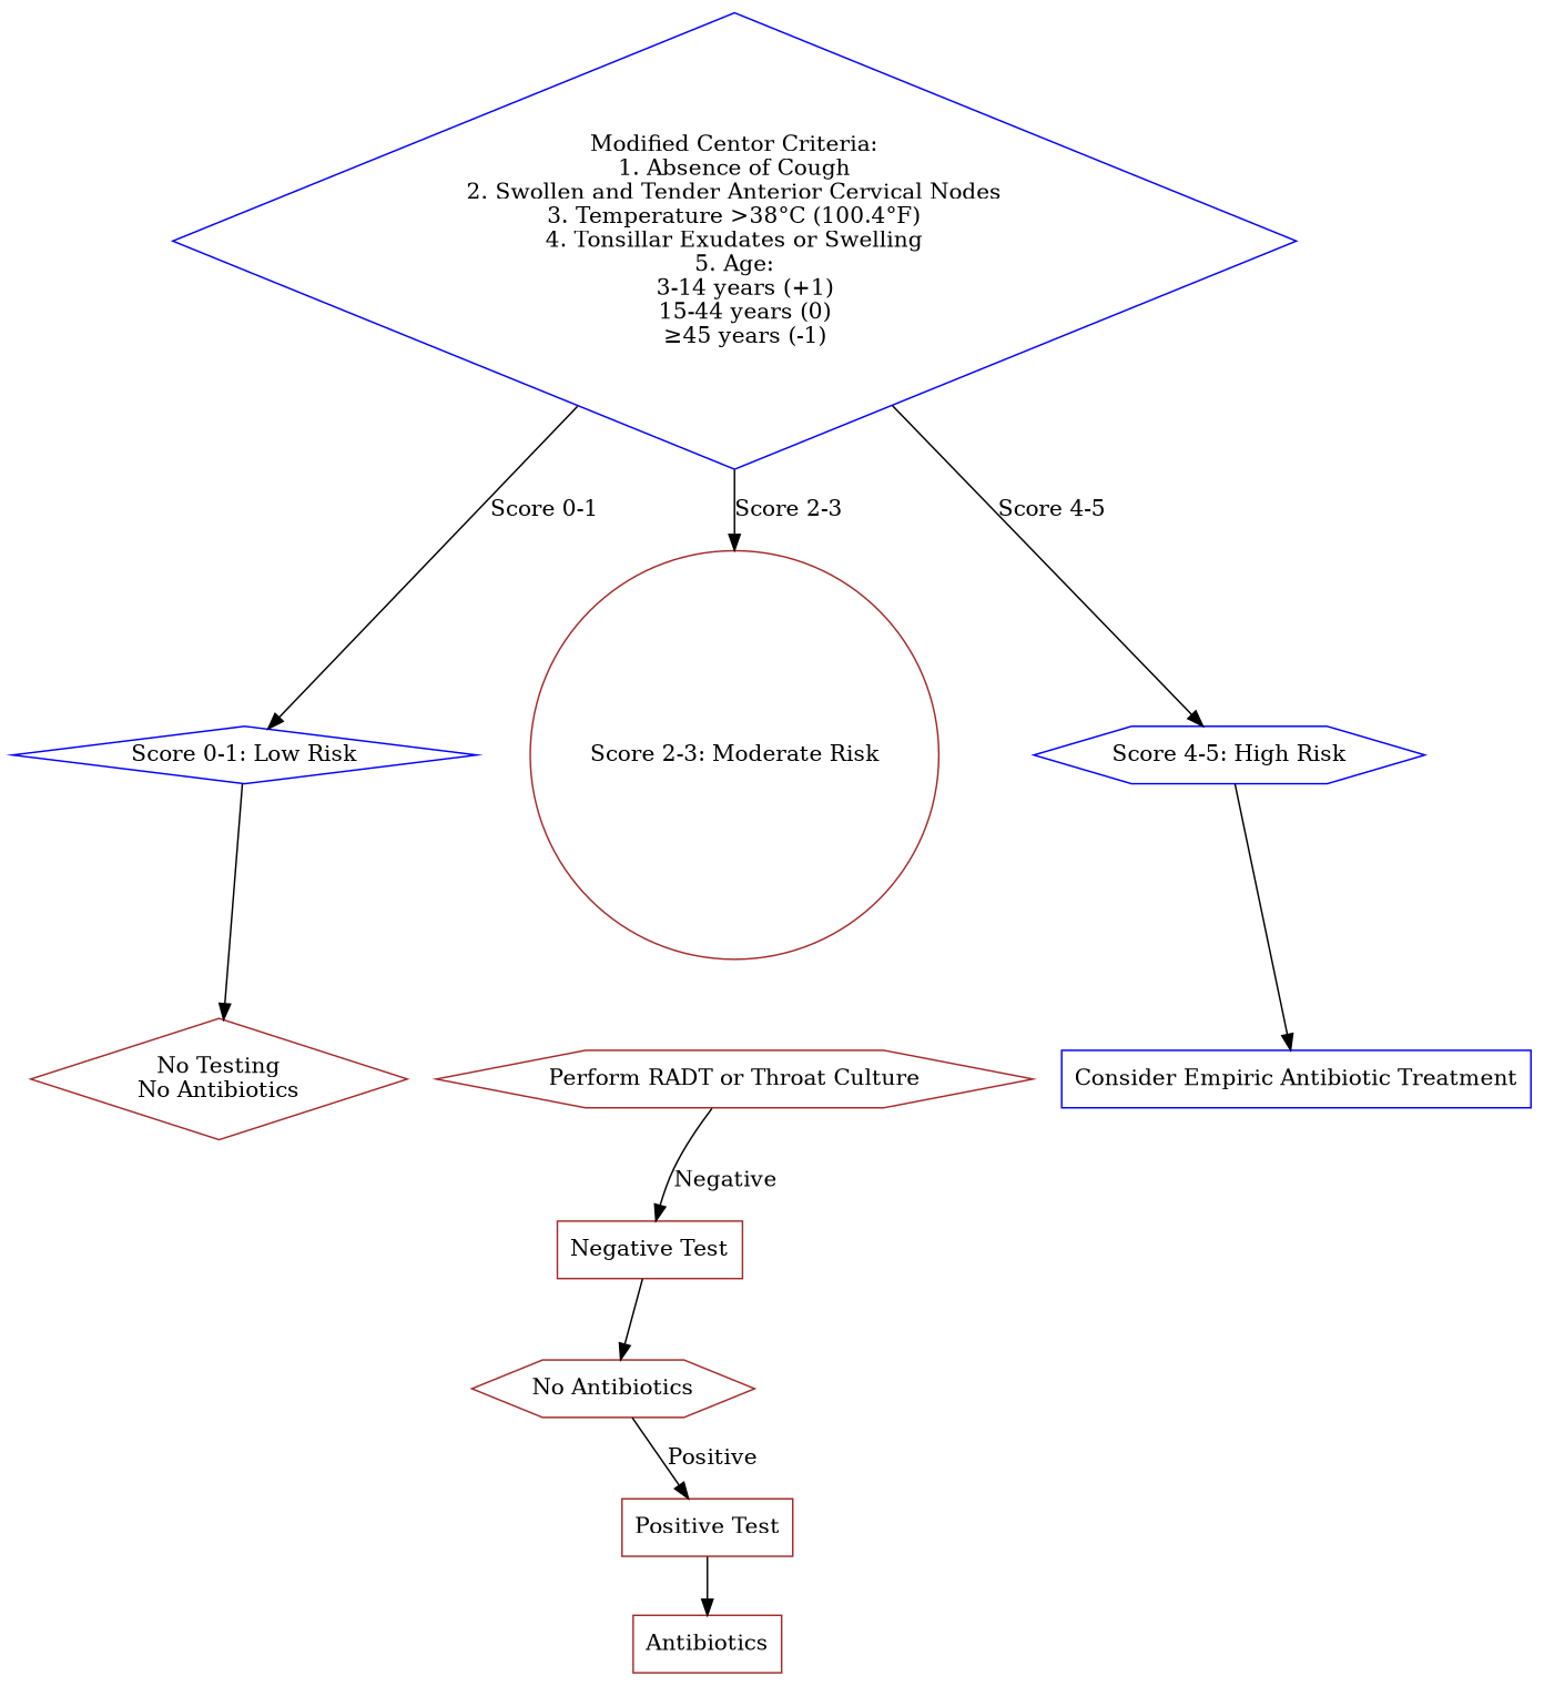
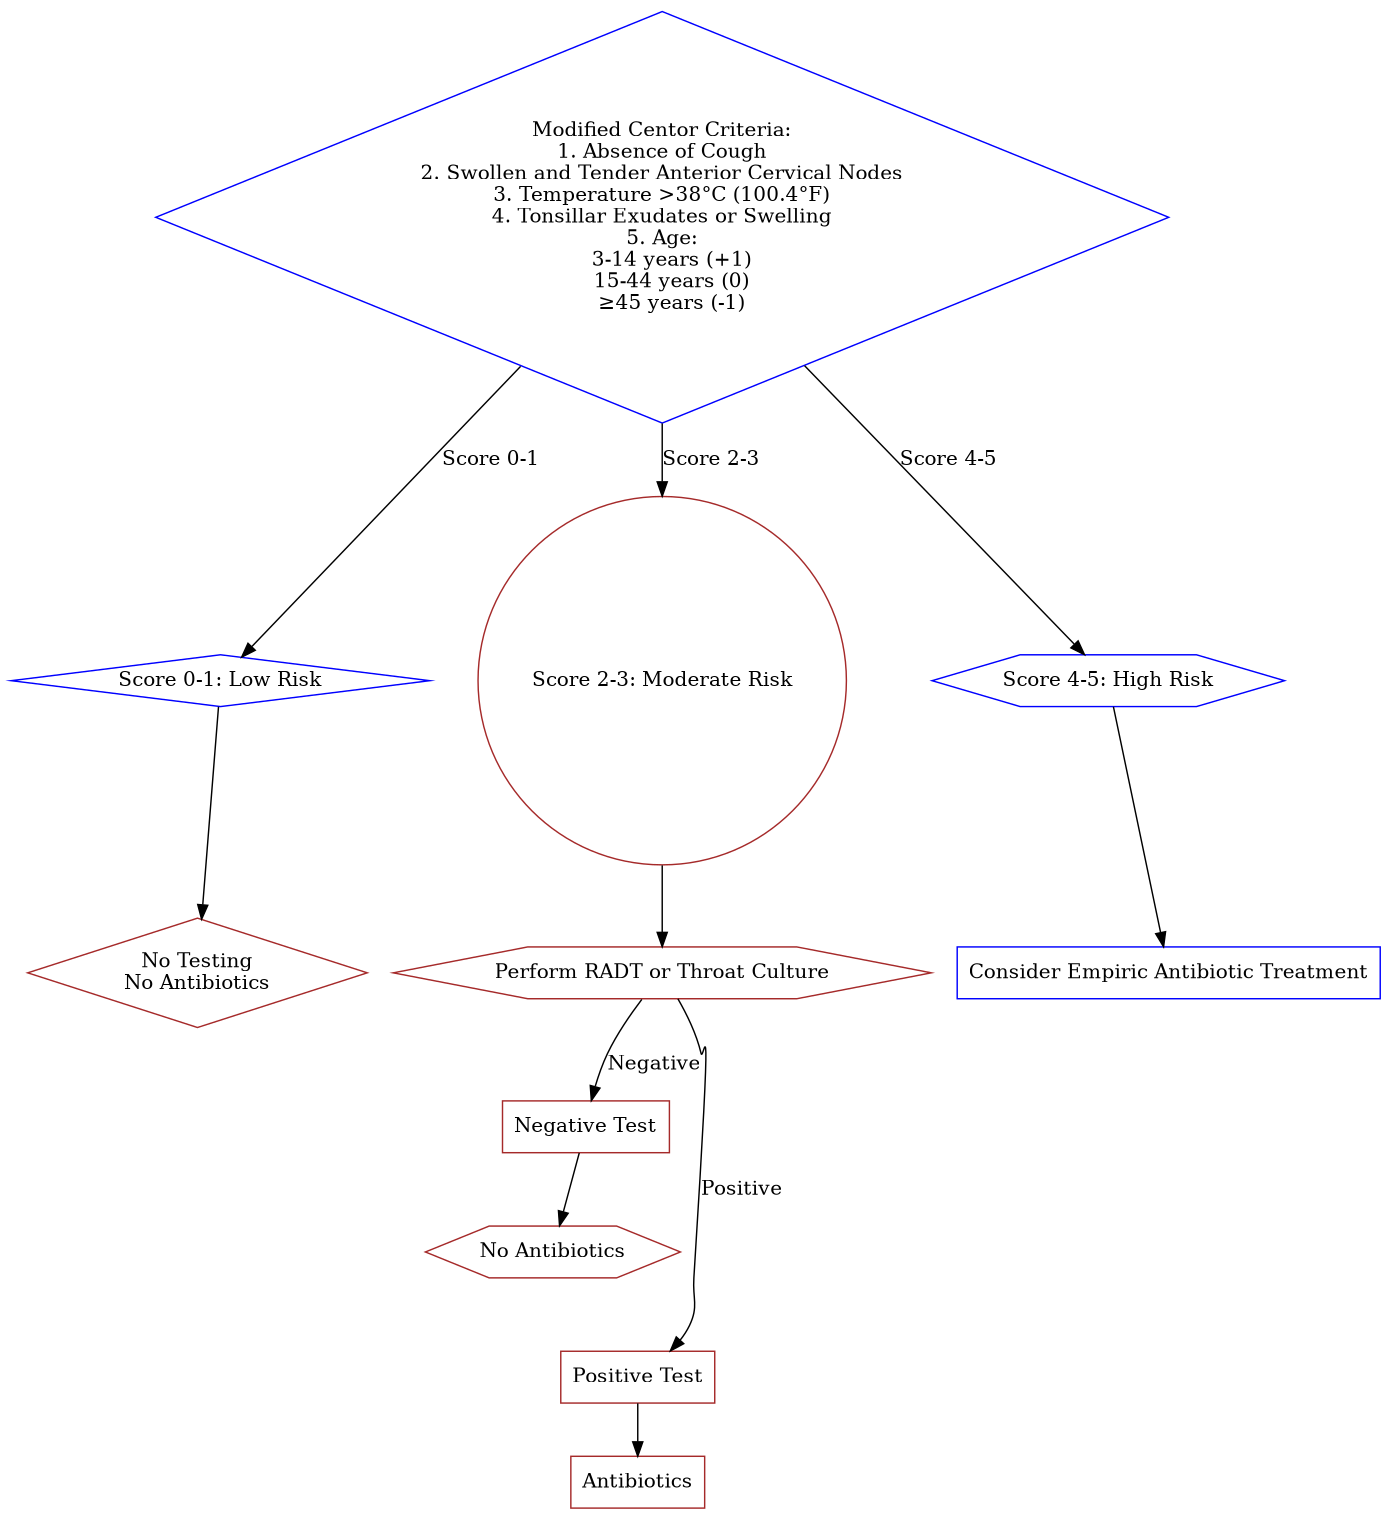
  digraph {
    node [color=brown shape=box]
    n1 [color=blue label="Modified Centor Criteria:\n1. Absence of Cough\n2. Swollen and Tender Anterior Cervical Nodes\n3. Temperature >38°C (100.4°F)\n4. Tonsillar Exudates or Swelling\n5. Age:\n   3-14 years (+1)\n   15-44 years (0)\n   ≥45 years (-1)" shape=diamond]
    n2 [color=blue label="Score 0-1: Low Risk" shape=diamond]
    n3 [label="Score 2-3: Moderate Risk" shape=circle]
    n4 [color=blue label="Score 4-5: High Risk" shape=hexagon]
    n5 [label="No Testing\nNo Antibiotics" shape=diamond]
    n6 [label="Perform RADT or Throat Culture" shape=hexagon]
    n7 [color=blue label="Consider Empiric Antibiotic Treatment"]
    n8 [label="Negative Test"]
    n9 [label="Positive Test"]
    n10 [label="No Antibiotics" shape=hexagon]
    n11 [label=Antibiotics]
    n1 -> n2 [label="Score 0-1"]
    n1 -> n3 [label="Score 2-3"]
    n1 -> n4 [label="Score 4-5"]
    n2 -> n5
+   n3 -> n6
    n4 -> n7
    n6 -> n8 [label=Negative]
-   n10 -> n9 [label=Positive]
+   n6 -> n9 [label=Positive]
    n8 -> n10
    n9 -> n11
  }
